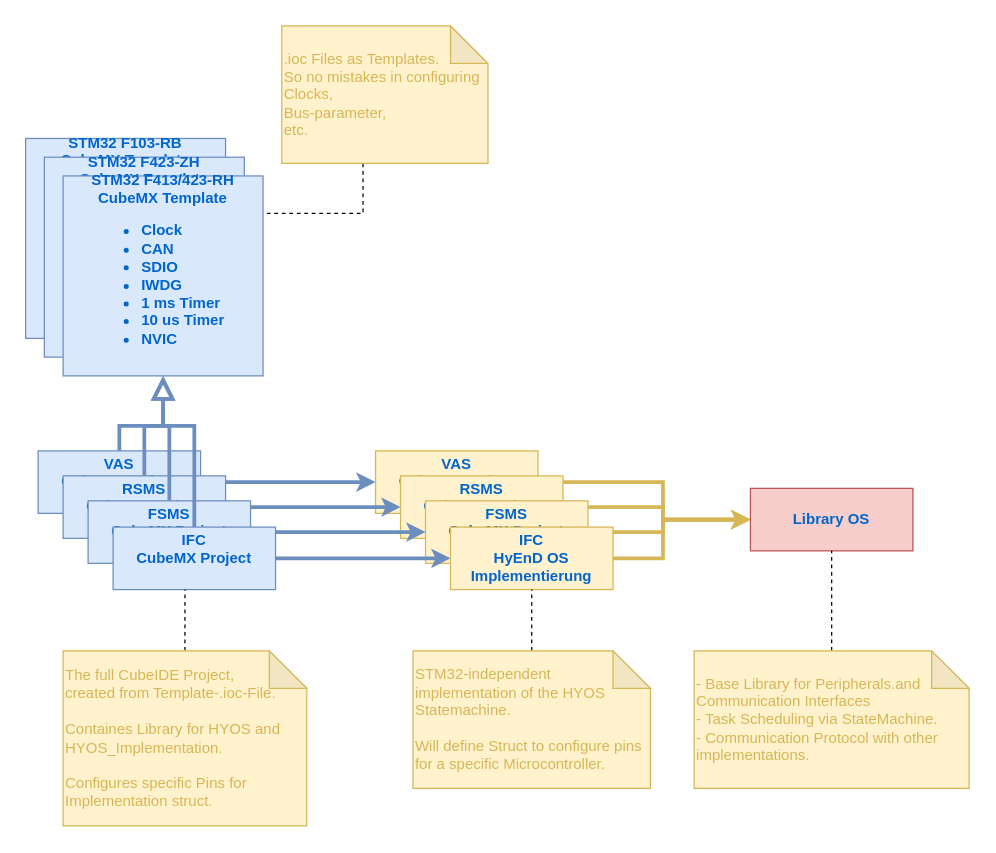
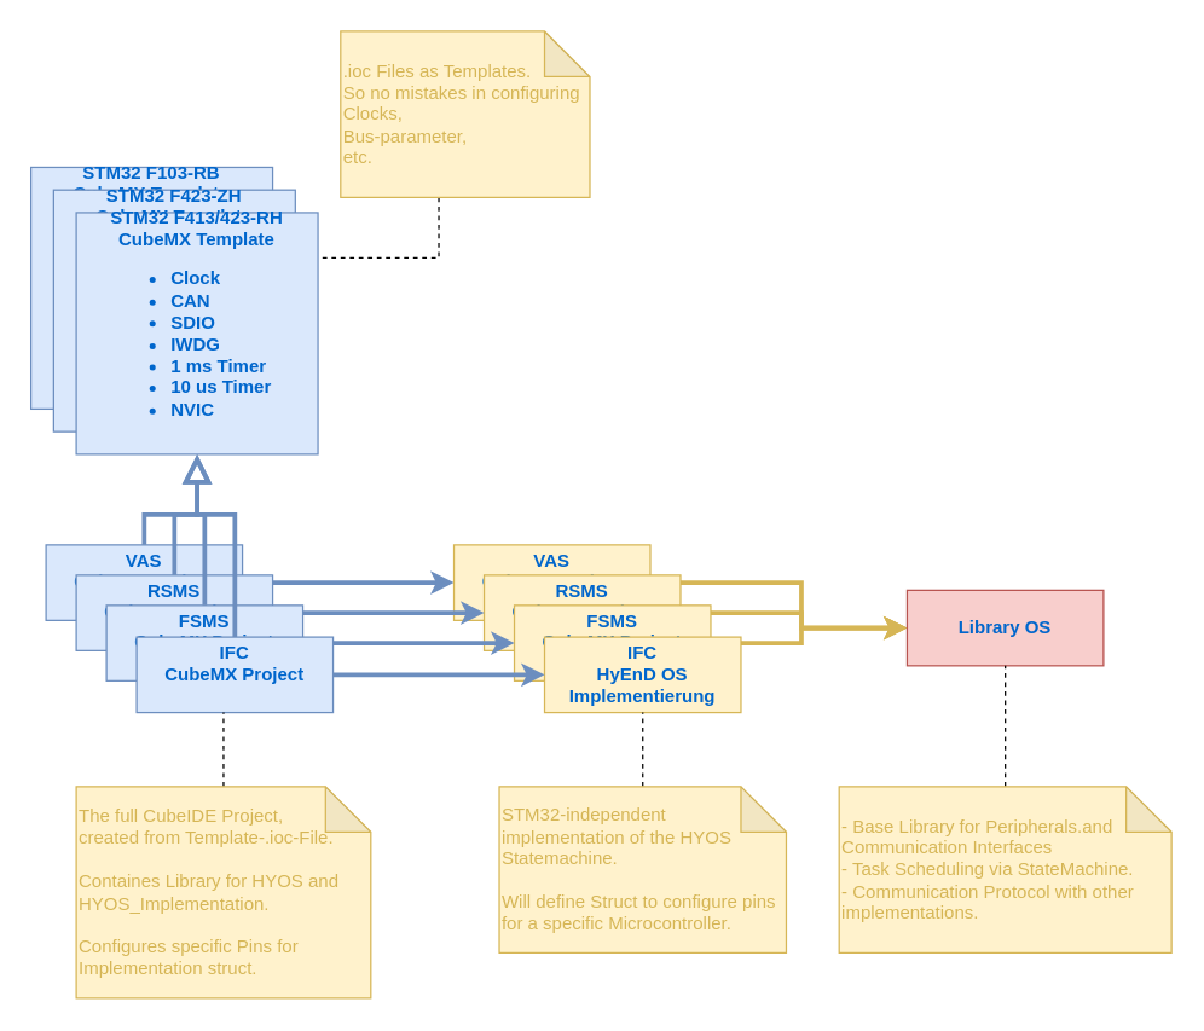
  <mxCell id="0" />
  <mxCell id="1" parent="0" />
  <mxCell id="2" style="edgeStyle=orthogonalEdgeStyle;rounded=0;orthogonalLoop=1;jettySize=auto;html=1;strokeWidth=3;fillColor=#dae8fc;strokeColor=#6c8ebf;" parent="1" source="3" target="6" edge="1"><mxGeometry relative="1" as="geometry" /></mxCell>
  <mxCell id="3" value="&lt;b&gt;&lt;font color=&quot;#0066cc&quot;&gt;VAS&lt;br&gt;CubeMX Project&lt;br&gt;&lt;br&gt;&lt;/font&gt;&lt;/b&gt;" style="rounded=0;whiteSpace=wrap;html=1;fillColor=#dae8fc;strokeColor=#6c8ebf;" parent="1" vertex="1"><mxGeometry x="30" y="360" width="130" height="50" as="geometry" /></mxCell>
  <mxCell id="4" value="&lt;b&gt;&lt;font color=&quot;#0066cc&quot;&gt;RSMS&lt;br&gt;CubeMX Project&lt;br&gt;&lt;br&gt;&lt;/font&gt;&lt;/b&gt;" style="rounded=0;whiteSpace=wrap;html=1;fillColor=#dae8fc;strokeColor=#6c8ebf;" parent="1" vertex="1"><mxGeometry x="50" y="380" width="130" height="50" as="geometry" /></mxCell>
  <mxCell id="5" style="edgeStyle=orthogonalEdgeStyle;rounded=0;orthogonalLoop=1;jettySize=auto;html=1;strokeWidth=3;fillColor=#fff2cc;strokeColor=#d6b656;" parent="1" source="6" target="23" edge="1"><mxGeometry relative="1" as="geometry"><Array as="points"><mxPoint x="530" y="385" /><mxPoint x="530" y="415" /></Array></mxGeometry></mxCell>
  <mxCell id="6" value="&lt;b&gt;&lt;font color=&quot;#0066cc&quot;&gt;VAS&lt;br&gt;CubeMX Project&lt;br&gt;&lt;br&gt;&lt;/font&gt;&lt;/b&gt;" style="rounded=0;whiteSpace=wrap;html=1;fillColor=#fff2cc;strokeColor=#d6b656;" parent="1" vertex="1"><mxGeometry x="300" y="360" width="130" height="50" as="geometry" /></mxCell>
  <mxCell id="7" style="edgeStyle=orthogonalEdgeStyle;rounded=0;orthogonalLoop=1;jettySize=auto;html=1;strokeWidth=3;fillColor=#fff2cc;strokeColor=#d6b656;" parent="1" source="8" target="23" edge="1"><mxGeometry relative="1" as="geometry"><Array as="points"><mxPoint x="530" y="405" /><mxPoint x="530" y="415" /></Array></mxGeometry></mxCell>
  <mxCell id="8" value="&lt;b&gt;&lt;font color=&quot;#0066cc&quot;&gt;RSMS&lt;br&gt;CubeMX Project&lt;br&gt;&lt;br&gt;&lt;/font&gt;&lt;/b&gt;" style="rounded=0;whiteSpace=wrap;html=1;fillColor=#fff2cc;strokeColor=#d6b656;" parent="1" vertex="1"><mxGeometry x="320" y="380" width="130" height="50" as="geometry" /></mxCell>
  <mxCell id="9" style="edgeStyle=orthogonalEdgeStyle;rounded=0;orthogonalLoop=1;jettySize=auto;html=1;strokeWidth=3;fillColor=#fff2cc;strokeColor=#d6b656;" parent="1" source="10" target="23" edge="1"><mxGeometry relative="1" as="geometry"><Array as="points"><mxPoint x="530" y="425" /><mxPoint x="530" y="415" /></Array></mxGeometry></mxCell>
  <mxCell id="10" value="&lt;b&gt;&lt;font color=&quot;#0066cc&quot;&gt;FSMS&lt;br&gt;CubeMX Project&lt;br&gt;&lt;br&gt;&lt;/font&gt;&lt;/b&gt;" style="rounded=0;whiteSpace=wrap;html=1;fillColor=#fff2cc;strokeColor=#d6b656;" parent="1" vertex="1"><mxGeometry x="340" y="400" width="130" height="50" as="geometry" /></mxCell>
- <mxCell id="11" style="edgeStyle=orthogonalEdgeStyle;rounded=0;orthogonalLoop=1;jettySize=auto;html=1;strokeWidth=3;fillColor=#fff2cc;strokeColor=#d6b656;" parent="1" source="12" target="23" edge="1"><mxGeometry relative="1" as="geometry"><Array as="points"><mxPoint x="530" y="446" /><mxPoint x="530" y="415" /></Array></mxGeometry></mxCell>
  <mxCell id="12" value="&lt;b&gt;&lt;font color=&quot;#0066cc&quot;&gt;IFC&lt;br&gt;HyEnD OS Implementierung&lt;br&gt;&lt;/font&gt;&lt;/b&gt;" style="rounded=0;whiteSpace=wrap;html=1;fillColor=#fff2cc;strokeColor=#d6b656;" parent="1" vertex="1"><mxGeometry x="360" y="421" width="130" height="50" as="geometry" /></mxCell>
  <mxCell id="13" value="&lt;b&gt;&lt;font color=&quot;#0066cc&quot;&gt;STM32 F103-RB&lt;br&gt;CubeMX Template&lt;br&gt;&lt;ul&gt;&lt;li style=&quot;text-align: left&quot;&gt;&lt;b&gt;&lt;font color=&quot;#0066cc&quot;&gt;Clock&lt;/font&gt;&lt;/b&gt;&lt;/li&gt;&lt;li style=&quot;text-align: left&quot;&gt;&lt;b&gt;&lt;font color=&quot;#0066cc&quot;&gt;CAN&lt;/font&gt;&lt;/b&gt;&lt;/li&gt;&lt;li style=&quot;text-align: left&quot;&gt;&lt;b&gt;&lt;font color=&quot;#0066cc&quot;&gt;SDIO&lt;/font&gt;&lt;/b&gt;&lt;/li&gt;&lt;li style=&quot;text-align: left&quot;&gt;&lt;b&gt;&lt;font color=&quot;#0066cc&quot;&gt;IWDG&lt;/font&gt;&lt;/b&gt;&lt;/li&gt;&lt;li style=&quot;text-align: left&quot;&gt;&lt;b&gt;&lt;font color=&quot;#0066cc&quot;&gt;1 ms Timer&lt;/font&gt;&lt;/b&gt;&lt;/li&gt;&lt;li style=&quot;text-align: left&quot;&gt;10 us Timer&lt;/li&gt;&lt;li style=&quot;text-align: left&quot;&gt;NVIC&lt;/li&gt;&lt;/ul&gt;&lt;br&gt;&lt;/font&gt;&lt;/b&gt;" style="rounded=0;whiteSpace=wrap;html=1;fillColor=#dae8fc;strokeColor=#6c8ebf;" parent="1" vertex="1"><mxGeometry x="20" y="110" width="160" height="160" as="geometry" /></mxCell>
  <mxCell id="14" value="&lt;b&gt;&lt;font color=&quot;#0066cc&quot;&gt;STM32 F423-ZH&lt;br&gt;CubeMX Template&lt;br&gt;&lt;ul&gt;&lt;li style=&quot;text-align: left&quot;&gt;&lt;b&gt;&lt;font color=&quot;#0066cc&quot;&gt;Clock&lt;/font&gt;&lt;/b&gt;&lt;/li&gt;&lt;li style=&quot;text-align: left&quot;&gt;&lt;b&gt;&lt;font color=&quot;#0066cc&quot;&gt;CAN&lt;/font&gt;&lt;/b&gt;&lt;/li&gt;&lt;li style=&quot;text-align: left&quot;&gt;&lt;b&gt;&lt;font color=&quot;#0066cc&quot;&gt;SDIO&lt;/font&gt;&lt;/b&gt;&lt;/li&gt;&lt;li style=&quot;text-align: left&quot;&gt;&lt;b&gt;&lt;font color=&quot;#0066cc&quot;&gt;IWDG&lt;/font&gt;&lt;/b&gt;&lt;/li&gt;&lt;li style=&quot;text-align: left&quot;&gt;&lt;b&gt;&lt;font color=&quot;#0066cc&quot;&gt;1 ms Timer&lt;/font&gt;&lt;/b&gt;&lt;/li&gt;&lt;li style=&quot;text-align: left&quot;&gt;10 us Timer&lt;/li&gt;&lt;li style=&quot;text-align: left&quot;&gt;NVIC&lt;/li&gt;&lt;/ul&gt;&lt;br&gt;&lt;/font&gt;&lt;/b&gt;" style="rounded=0;whiteSpace=wrap;html=1;fillColor=#dae8fc;strokeColor=#6c8ebf;" parent="1" vertex="1"><mxGeometry x="35" y="125" width="160" height="160" as="geometry" /></mxCell>
  <mxCell id="15" value="&lt;b&gt;&lt;font color=&quot;#0066cc&quot;&gt;STM32 F413/423-RH&lt;br&gt;CubeMX Template&lt;br&gt;&lt;ul&gt;&lt;li style=&quot;text-align: left&quot;&gt;&lt;b&gt;&lt;font color=&quot;#0066cc&quot;&gt;Clock&lt;/font&gt;&lt;/b&gt;&lt;/li&gt;&lt;li style=&quot;text-align: left&quot;&gt;&lt;b&gt;&lt;font color=&quot;#0066cc&quot;&gt;CAN&lt;/font&gt;&lt;/b&gt;&lt;/li&gt;&lt;li style=&quot;text-align: left&quot;&gt;&lt;b&gt;&lt;font color=&quot;#0066cc&quot;&gt;SDIO&lt;/font&gt;&lt;/b&gt;&lt;/li&gt;&lt;li style=&quot;text-align: left&quot;&gt;&lt;b&gt;&lt;font color=&quot;#0066cc&quot;&gt;IWDG&lt;/font&gt;&lt;/b&gt;&lt;/li&gt;&lt;li style=&quot;text-align: left&quot;&gt;&lt;b&gt;&lt;font color=&quot;#0066cc&quot;&gt;1 ms Timer&lt;/font&gt;&lt;/b&gt;&lt;/li&gt;&lt;li style=&quot;text-align: left&quot;&gt;10 us Timer&lt;/li&gt;&lt;li style=&quot;text-align: left&quot;&gt;NVIC&lt;/li&gt;&lt;/ul&gt;&lt;br&gt;&lt;/font&gt;&lt;/b&gt;" style="rounded=0;whiteSpace=wrap;html=1;fillColor=#dae8fc;strokeColor=#6c8ebf;" parent="1" vertex="1"><mxGeometry x="50" y="140" width="160" height="160" as="geometry" /></mxCell>
  <mxCell id="16" style="edgeStyle=orthogonalEdgeStyle;rounded=0;orthogonalLoop=1;jettySize=auto;html=1;strokeWidth=3;fillColor=#dae8fc;strokeColor=#6c8ebf;endArrow=block;endFill=0;endSize=12;" parent="1" source="3" target="15" edge="1"><mxGeometry relative="1" as="geometry"><Array as="points"><mxPoint x="95" y="340" /><mxPoint x="130" y="340" /></Array></mxGeometry></mxCell>
  <mxCell id="17" style="edgeStyle=orthogonalEdgeStyle;rounded=0;orthogonalLoop=1;jettySize=auto;html=1;strokeWidth=3;fillColor=#dae8fc;strokeColor=#6c8ebf;" parent="1" source="4" target="8" edge="1"><mxGeometry relative="1" as="geometry" /></mxCell>
  <mxCell id="18" style="edgeStyle=orthogonalEdgeStyle;rounded=0;orthogonalLoop=1;jettySize=auto;html=1;strokeWidth=3;fillColor=#dae8fc;strokeColor=#6c8ebf;endArrow=block;endFill=0;endSize=12;" parent="1" source="20" target="15" edge="1"><mxGeometry relative="1" as="geometry"><Array as="points"><mxPoint x="135" y="340" /><mxPoint x="130" y="340" /></Array></mxGeometry></mxCell>
  <mxCell id="19" style="edgeStyle=orthogonalEdgeStyle;rounded=0;orthogonalLoop=1;jettySize=auto;html=1;strokeWidth=3;fillColor=#dae8fc;strokeColor=#6c8ebf;" parent="1" source="20" target="10" edge="1"><mxGeometry relative="1" as="geometry" /></mxCell>
  <mxCell id="20" value="&lt;b&gt;&lt;font color=&quot;#0066cc&quot;&gt;FSMS&lt;br&gt;CubeMX Project&lt;br&gt;&lt;br&gt;&lt;/font&gt;&lt;/b&gt;" style="rounded=0;whiteSpace=wrap;html=1;fillColor=#dae8fc;strokeColor=#6c8ebf;" parent="1" vertex="1"><mxGeometry x="70" y="400" width="130" height="50" as="geometry" /></mxCell>
  <mxCell id="21" style="edgeStyle=orthogonalEdgeStyle;rounded=0;orthogonalLoop=1;jettySize=auto;html=1;strokeWidth=3;fillColor=#dae8fc;strokeColor=#6c8ebf;" parent="1" source="22" target="12" edge="1"><mxGeometry relative="1" as="geometry" /></mxCell>
  <mxCell id="22" value="&lt;b&gt;&lt;font color=&quot;#0066cc&quot;&gt;IFC&lt;br&gt;CubeMX Project&lt;br&gt;&lt;br&gt;&lt;/font&gt;&lt;/b&gt;" style="rounded=0;whiteSpace=wrap;html=1;fillColor=#dae8fc;strokeColor=#6c8ebf;" parent="1" vertex="1"><mxGeometry x="90" y="421" width="130" height="50" as="geometry" /></mxCell>
  <mxCell id="23" value="&lt;b&gt;&lt;font color=&quot;#0066cc&quot;&gt;Library OS&lt;br&gt;&lt;/font&gt;&lt;/b&gt;" style="rounded=0;whiteSpace=wrap;html=1;fillColor=#f8cecc;strokeColor=#b85450;" parent="1" vertex="1"><mxGeometry x="600" y="390" width="130" height="50" as="geometry" /></mxCell>
  <mxCell id="24" style="edgeStyle=orthogonalEdgeStyle;rounded=0;orthogonalLoop=1;jettySize=auto;html=1;dashed=1;endArrow=none;endFill=0;" edge="1" parent="1" source="25" target="15"><mxGeometry relative="1" as="geometry"><Array as="points"><mxPoint x="290" y="170" /></Array></mxGeometry></mxCell>
  <mxCell id="25" value=".ioc Files as Templates.&lt;br&gt;So no mistakes in configuring&lt;br&gt;Clocks,&lt;br&gt;Bus-parameter,&amp;nbsp;&lt;br&gt;etc." style="shape=note;whiteSpace=wrap;html=1;backgroundOutline=1;darkOpacity=0.05;fillColor=#fff2cc;strokeColor=#D6B656;align=left;fontColor=#D6B656;" vertex="1" parent="1"><mxGeometry x="225" y="20" width="165" height="110" as="geometry" /></mxCell>
  <mxCell id="26" style="edgeStyle=orthogonalEdgeStyle;rounded=0;orthogonalLoop=1;jettySize=auto;html=1;dashed=1;fontColor=#D6B656;endArrow=none;endFill=0;" edge="1" parent="1" source="27" target="12"><mxGeometry relative="1" as="geometry" /></mxCell>
  <mxCell id="27" value="STM32-independent implementation of the HYOS Statemachine.&lt;br&gt;&lt;br&gt;Will define Struct to configure pins for a specific Microcontroller." style="shape=note;whiteSpace=wrap;html=1;backgroundOutline=1;darkOpacity=0.05;fillColor=#fff2cc;strokeColor=#D6B656;align=left;fontColor=#D6B656;" vertex="1" parent="1"><mxGeometry x="330" y="520" width="190" height="110" as="geometry" /></mxCell>
  <mxCell id="28" style="edgeStyle=orthogonalEdgeStyle;rounded=0;orthogonalLoop=1;jettySize=auto;html=1;dashed=1;fontColor=#D6B656;endArrow=none;endFill=0;" edge="1" parent="1" source="29" target="23"><mxGeometry relative="1" as="geometry" /></mxCell>
  <mxCell id="29" value="- Base Library for Peripherals.and Communication Interfaces&lt;br&gt;- Task Scheduling via StateMachine.&lt;br&gt;- Communication Protocol with other implementations." style="shape=note;whiteSpace=wrap;html=1;backgroundOutline=1;darkOpacity=0.05;fillColor=#fff2cc;strokeColor=#D6B656;align=left;fontColor=#D6B656;" vertex="1" parent="1"><mxGeometry x="555" y="520" width="220" height="110" as="geometry" /></mxCell>
  <mxCell id="30" style="edgeStyle=orthogonalEdgeStyle;rounded=0;orthogonalLoop=1;jettySize=auto;html=1;dashed=1;fontColor=#D6B656;endArrow=none;endFill=0;endSize=12;" edge="1" parent="1" source="31" target="22"><mxGeometry relative="1" as="geometry"><Array as="points"><mxPoint x="148" y="490" /><mxPoint x="148" y="490" /></Array></mxGeometry></mxCell>
  <mxCell id="31" value="The full CubeIDE Project,&lt;br&gt;created from Template-.ioc-File.&lt;br&gt;&lt;br&gt;Containes Library for HYOS and HYOS_Implementation.&lt;br&gt;&lt;br&gt;Configures specific Pins for Implementation struct." style="shape=note;whiteSpace=wrap;html=1;backgroundOutline=1;darkOpacity=0.05;fillColor=#fff2cc;strokeColor=#D6B656;align=left;fontColor=#D6B656;" vertex="1" parent="1"><mxGeometry x="50" y="520" width="195" height="140" as="geometry" /></mxCell>
  <mxCell id="32" value="" style="edgeStyle=orthogonalEdgeStyle;rounded=0;orthogonalLoop=1;jettySize=auto;html=1;strokeWidth=3;fillColor=#dae8fc;strokeColor=#6c8ebf;endArrow=none;" edge="1" parent="1"><mxGeometry relative="1" as="geometry"><mxPoint x="155" y="421" as="sourcePoint" /><mxPoint x="115" y="380" as="targetPoint" /><Array as="points"><mxPoint x="155" y="340" /><mxPoint x="115" y="340" /></Array></mxGeometry></mxCell>
